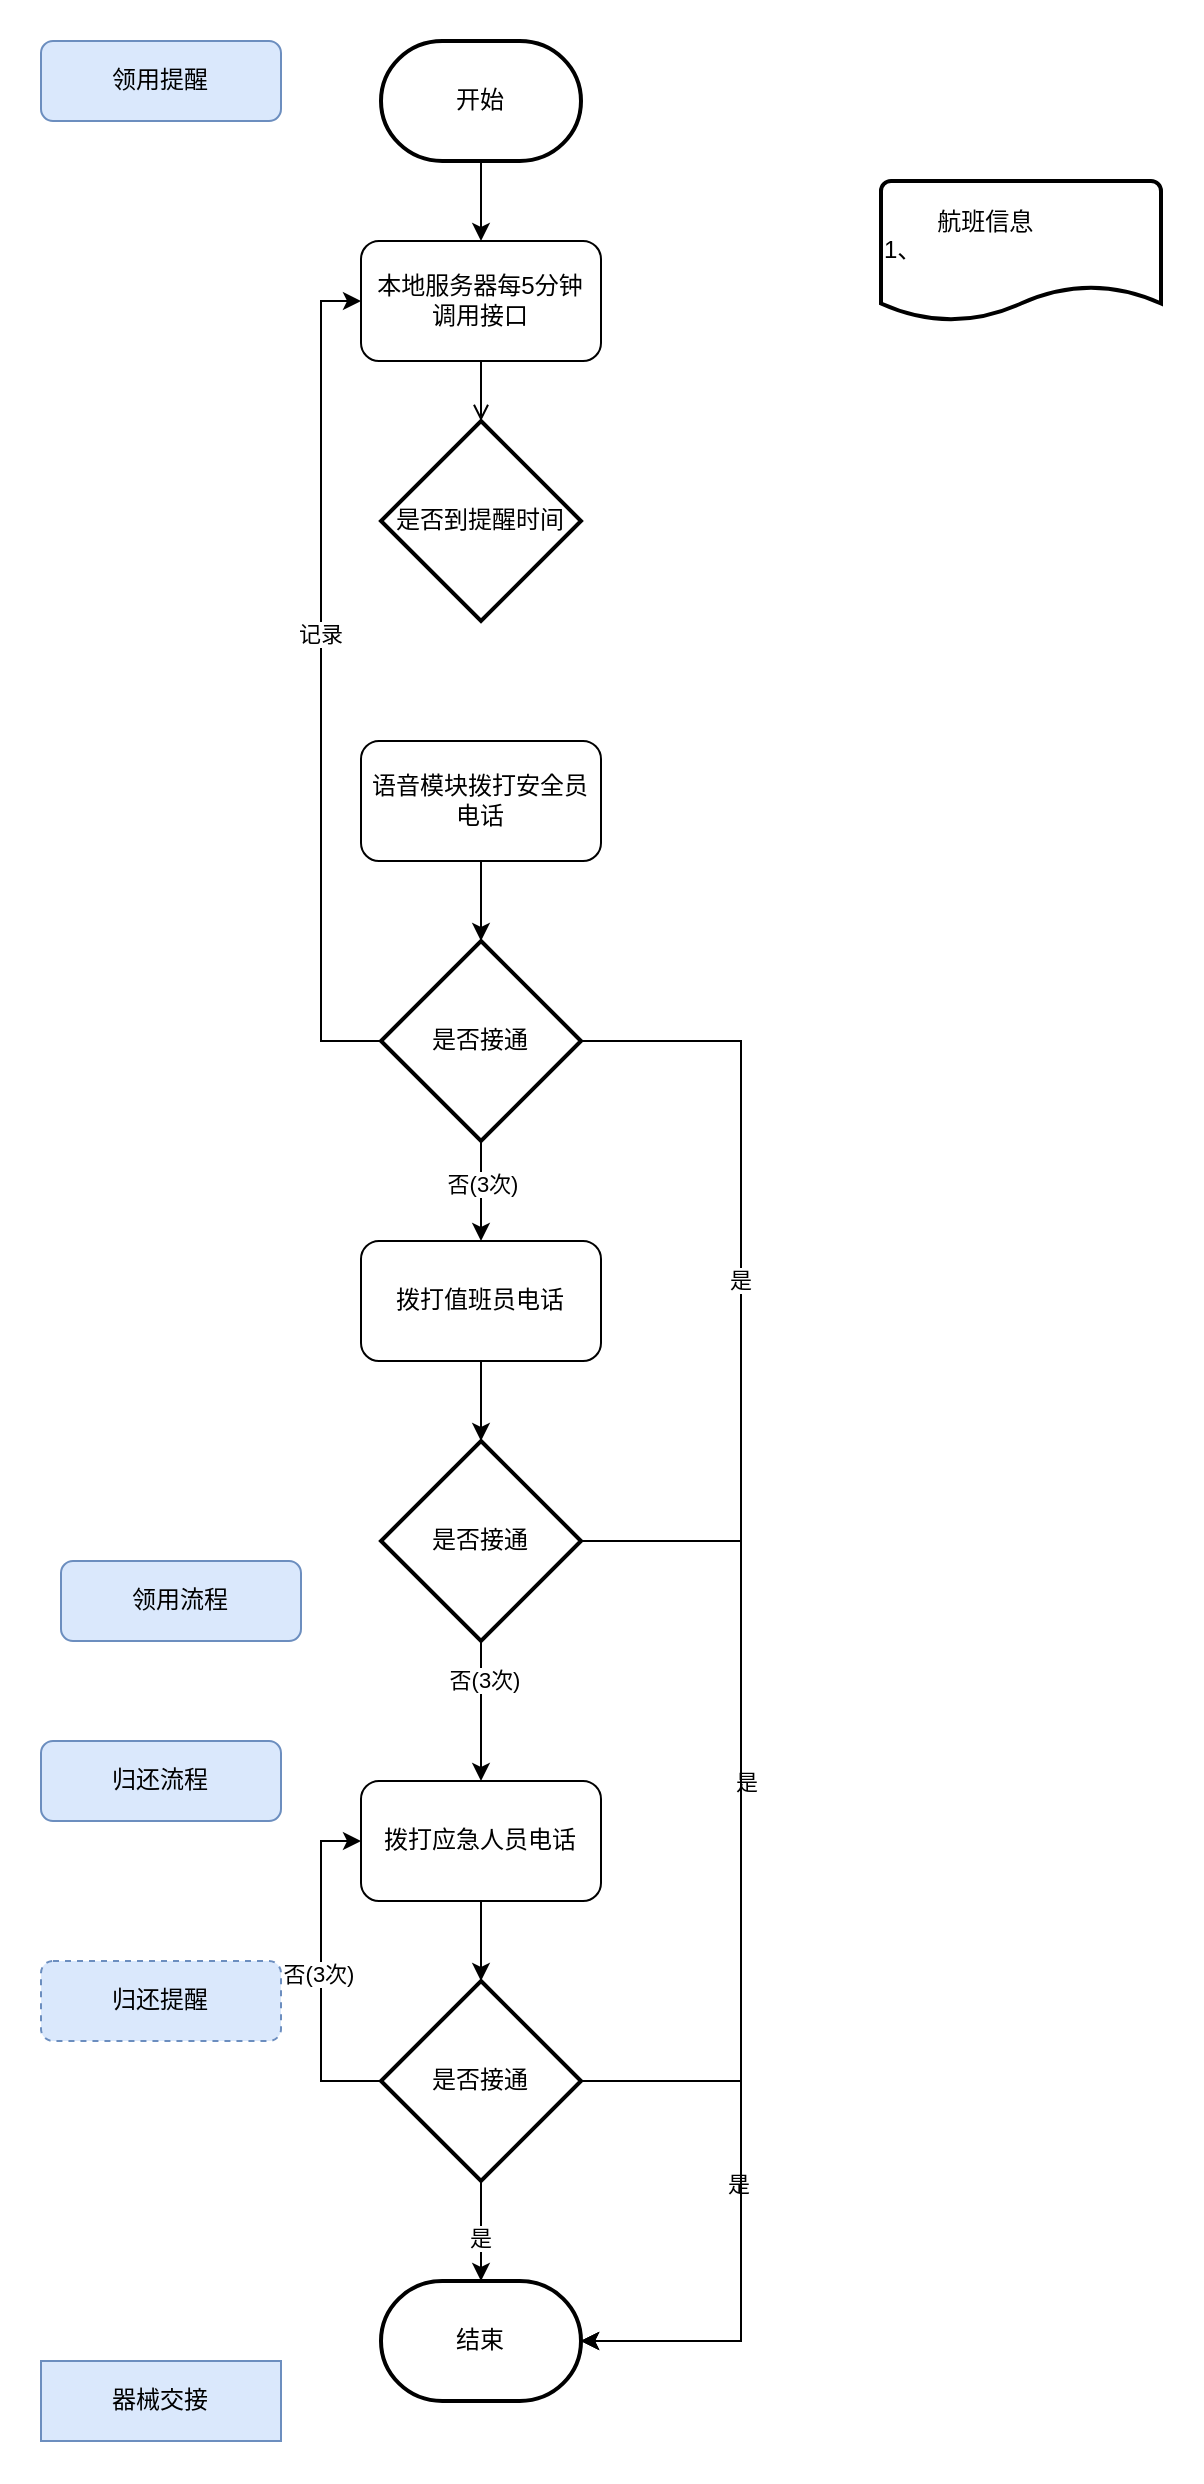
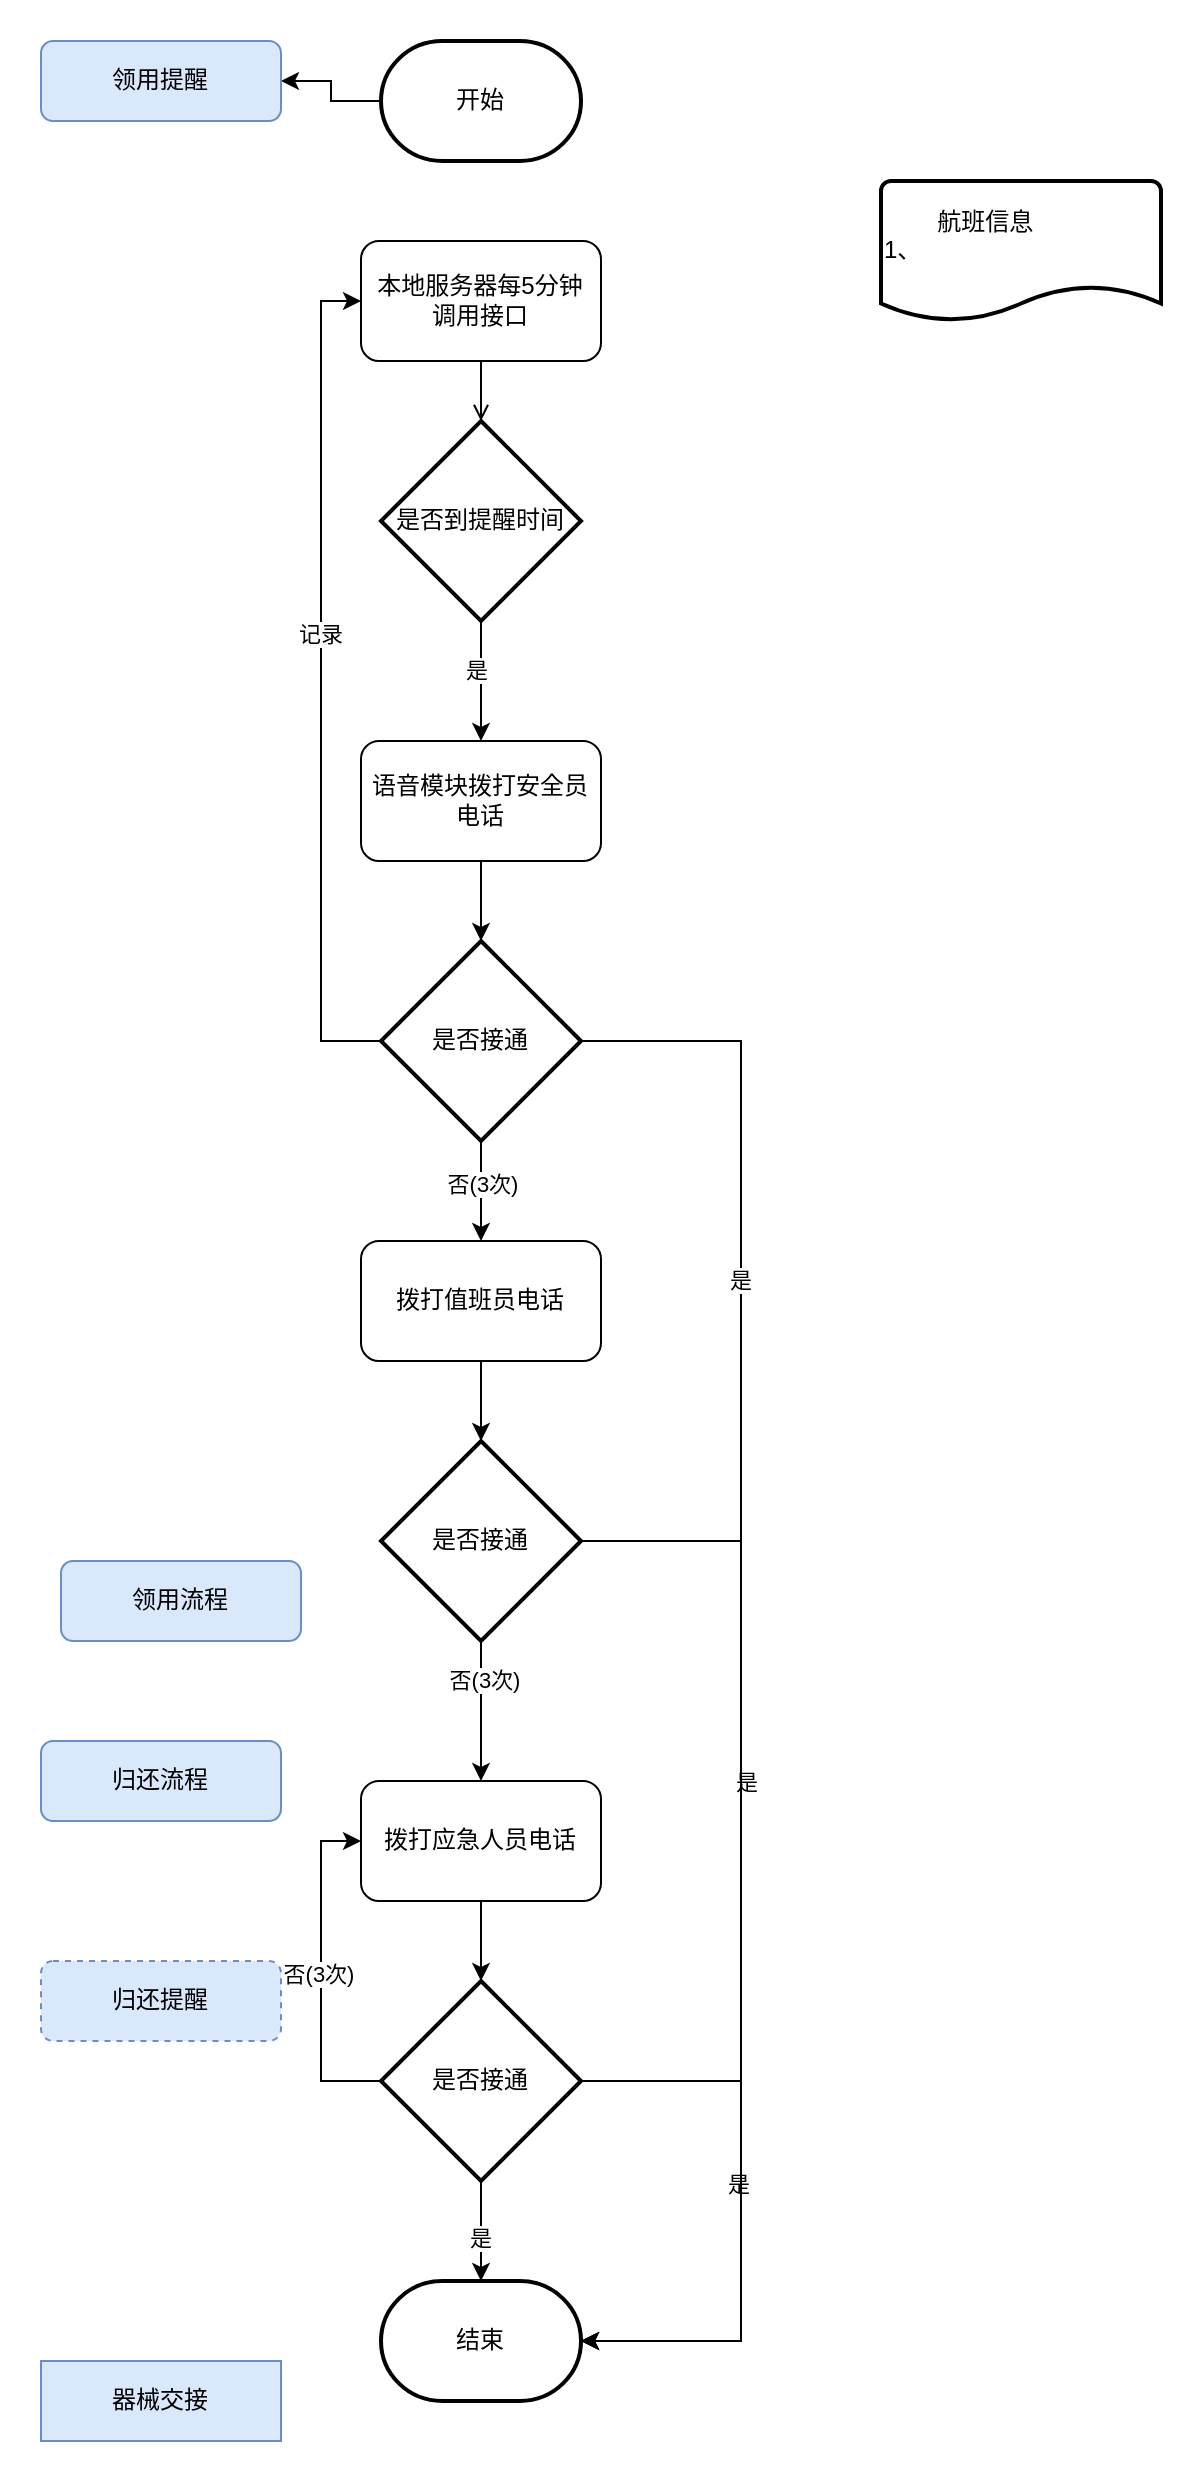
  <mxCell id="0" />
  <mxCell id="1" parent="0" />
- <mxCell id="2" style="edgeStyle=orthogonalEdgeStyle;rounded=0;orthogonalLoop=1;jettySize=auto;html=1;" edge="1" parent="1" source="3" target="10"><mxGeometry relative="1" as="geometry" /></mxCell>
+ <mxCell id="2" style="edgeStyle=orthogonalEdgeStyle;rounded=0;orthogonalLoop=1;jettySize=auto;html=1;" edge="1" parent="1" source="3" target="4"><mxGeometry relative="1" as="geometry" /></mxCell>
  <mxCell id="3" value="开始" style="strokeWidth=2;html=1;shape=mxgraph.flowchart.terminator;whiteSpace=wrap;" vertex="1" parent="1"><mxGeometry x="190" y="20" width="100" height="60" as="geometry" /></mxCell>
  <mxCell id="4" value="领用提醒" style="rounded=1;whiteSpace=wrap;html=1;fontSize=12;glass=0;strokeWidth=1;shadow=0;fillColor=#dae8fc;strokeColor=#6c8ebf;" vertex="1" parent="1"><mxGeometry x="20" y="20" width="120" height="40" as="geometry" /></mxCell>
  <mxCell id="5" value="领用流程" style="rounded=1;whiteSpace=wrap;html=1;fontSize=12;glass=0;strokeWidth=1;shadow=0;fillColor=#dae8fc;strokeColor=#6c8ebf;" vertex="1" parent="1"><mxGeometry x="30" y="780" width="120" height="40" as="geometry" /></mxCell>
  <mxCell id="6" value="归还流程" style="rounded=1;whiteSpace=wrap;html=1;fontSize=12;glass=0;strokeWidth=1;shadow=0;fillColor=#dae8fc;strokeColor=#6c8ebf;" vertex="1" parent="1"><mxGeometry x="20" y="870" width="120" height="40" as="geometry" /></mxCell>
  <mxCell id="7" value="归还提醒" style="rounded=1;whiteSpace=wrap;html=1;fontSize=12;glass=0;strokeWidth=1;shadow=0;fillColor=#dae8fc;strokeColor=#6c8ebf;dashed=1;" vertex="1" parent="1"><mxGeometry x="20" y="980" width="120" height="40" as="geometry" /></mxCell>
  <mxCell id="8" value="器械交接" style="whiteSpace=wrap;html=1;fontSize=12;glass=0;strokeWidth=1;shadow=0;fillColor=#dae8fc;strokeColor=#6c8ebf;rounded=0;" vertex="1" parent="1"><mxGeometry x="20" y="1180" width="120" height="40" as="geometry" /></mxCell>
  <mxCell id="9" value="" style="edgeStyle=orthogonalEdgeStyle;rounded=0;orthogonalLoop=1;jettySize=auto;html=1;endArrow=open;" edge="1" parent="1" source="10" target="16"><mxGeometry relative="1" as="geometry" /></mxCell>
  <mxCell id="10" value="本地服务器每5分钟&lt;br&gt;调用接口" style="rounded=1;whiteSpace=wrap;html=1;" vertex="1" parent="1"><mxGeometry x="180" y="120" width="120" height="60" as="geometry" /></mxCell>
  <mxCell id="11" value="&lt;span style=&quot;white-space: pre;&quot;&gt;&#09;&lt;/span&gt;航班信息&lt;br&gt;1、&lt;br&gt;&lt;br&gt;&lt;div style=&quot;text-align: justify;&quot;&gt;&lt;/div&gt;" style="strokeWidth=2;html=1;shape=mxgraph.flowchart.document2;whiteSpace=wrap;size=0.25;align=left;" vertex="1" parent="1"><mxGeometry x="440" y="90" width="140" height="70" as="geometry" /></mxCell>
  <mxCell id="12" value="" style="edgeStyle=orthogonalEdgeStyle;rounded=0;orthogonalLoop=1;jettySize=auto;html=1;" edge="1" parent="1" source="13" target="21"><mxGeometry relative="1" as="geometry" /></mxCell>
  <mxCell id="13" value="语音模块拨打安全员电话" style="rounded=1;whiteSpace=wrap;html=1;" vertex="1" parent="1"><mxGeometry x="180" y="370" width="120" height="60" as="geometry" /></mxCell>
+ <mxCell id="14" style="edgeStyle=orthogonalEdgeStyle;rounded=0;orthogonalLoop=1;jettySize=auto;html=1;entryX=0.5;entryY=0;entryDx=0;entryDy=0;" edge="1" parent="1" source="16" target="13"><mxGeometry relative="1" as="geometry" /></mxCell>
+ <mxCell id="15" value="是" style="edgeLabel;html=1;align=center;verticalAlign=middle;resizable=0;points=[];" vertex="1" connectable="0" parent="14"><mxGeometry x="-0.2" y="-3" relative="1" as="geometry"><mxPoint as="offset" /></mxGeometry></mxCell>
  <mxCell id="16" value="是否到提醒时间" style="strokeWidth=2;html=1;shape=mxgraph.flowchart.decision;whiteSpace=wrap;" vertex="1" parent="1"><mxGeometry x="190" y="210" width="100" height="100" as="geometry" /></mxCell>
  <mxCell id="17" style="edgeStyle=orthogonalEdgeStyle;rounded=0;orthogonalLoop=1;jettySize=auto;html=1;entryX=0;entryY=0.5;entryDx=0;entryDy=0;" edge="1" parent="1" source="21" target="10"><mxGeometry relative="1" as="geometry"><Array as="points"><mxPoint x="160" y="520" /><mxPoint x="160" y="150" /></Array></mxGeometry></mxCell>
  <mxCell id="18" value="记录" style="edgeLabel;html=1;align=center;verticalAlign=middle;resizable=0;points=[];" vertex="1" connectable="0" parent="17"><mxGeometry x="0.114" y="1" relative="1" as="geometry"><mxPoint as="offset" /></mxGeometry></mxCell>
  <mxCell id="19" value="" style="edgeStyle=orthogonalEdgeStyle;rounded=0;orthogonalLoop=1;jettySize=auto;html=1;" edge="1" parent="1" source="21" target="23"><mxGeometry relative="1" as="geometry" /></mxCell>
  <mxCell id="20" value="否(3次)" style="edgeLabel;html=1;align=center;verticalAlign=middle;resizable=0;points=[];" vertex="1" connectable="0" parent="19"><mxGeometry x="-0.16" relative="1" as="geometry"><mxPoint as="offset" /></mxGeometry></mxCell>
  <mxCell id="21" value="是否接通" style="strokeWidth=2;html=1;shape=mxgraph.flowchart.decision;whiteSpace=wrap;" vertex="1" parent="1"><mxGeometry x="190" y="470" width="100" height="100" as="geometry" /></mxCell>
  <mxCell id="22" value="" style="edgeStyle=orthogonalEdgeStyle;rounded=0;orthogonalLoop=1;jettySize=auto;html=1;" edge="1" parent="1" source="23" target="28"><mxGeometry relative="1" as="geometry" /></mxCell>
  <mxCell id="23" value="拨打值班员电话" style="rounded=1;whiteSpace=wrap;html=1;" vertex="1" parent="1"><mxGeometry x="180" y="620" width="120" height="60" as="geometry" /></mxCell>
  <mxCell id="24" value="" style="edgeStyle=orthogonalEdgeStyle;rounded=0;orthogonalLoop=1;jettySize=auto;html=1;" edge="1" parent="1" source="28" target="30"><mxGeometry relative="1" as="geometry" /></mxCell>
  <mxCell id="25" value="否(3次)" style="edgeLabel;html=1;align=center;verticalAlign=middle;resizable=0;points=[];" vertex="1" connectable="0" parent="24"><mxGeometry x="-0.45" y="1" relative="1" as="geometry"><mxPoint as="offset" /></mxGeometry></mxCell>
  <mxCell id="26" style="edgeStyle=orthogonalEdgeStyle;rounded=0;orthogonalLoop=1;jettySize=auto;html=1;entryX=1;entryY=0.5;entryDx=0;entryDy=0;entryPerimeter=0;" edge="1" parent="1" source="28" target="36"><mxGeometry relative="1" as="geometry"><mxPoint x="370" y="1050" as="targetPoint" /><Array as="points"><mxPoint x="370" y="770" /><mxPoint x="370" y="1170" /></Array></mxGeometry></mxCell>
  <mxCell id="27" value="是" style="edgeLabel;html=1;align=center;verticalAlign=middle;resizable=0;points=[];" vertex="1" connectable="0" parent="26"><mxGeometry x="-0.286" y="2" relative="1" as="geometry"><mxPoint as="offset" /></mxGeometry></mxCell>
  <mxCell id="28" value="是否接通" style="strokeWidth=2;html=1;shape=mxgraph.flowchart.decision;whiteSpace=wrap;" vertex="1" parent="1"><mxGeometry x="190" y="720" width="100" height="100" as="geometry" /></mxCell>
  <mxCell id="29" value="" style="edgeStyle=orthogonalEdgeStyle;rounded=0;orthogonalLoop=1;jettySize=auto;html=1;" edge="1" parent="1" source="30" target="35"><mxGeometry relative="1" as="geometry" /></mxCell>
  <mxCell id="30" value="拨打应急人员电话" style="rounded=1;whiteSpace=wrap;html=1;" vertex="1" parent="1"><mxGeometry x="180" y="890" width="120" height="60" as="geometry" /></mxCell>
  <mxCell id="31" style="edgeStyle=orthogonalEdgeStyle;rounded=0;orthogonalLoop=1;jettySize=auto;html=1;entryX=0;entryY=0.5;entryDx=0;entryDy=0;exitX=0;exitY=0.5;exitDx=0;exitDy=0;exitPerimeter=0;" edge="1" parent="1" source="35" target="30"><mxGeometry relative="1" as="geometry"><mxPoint x="180" y="1040" as="sourcePoint" /></mxGeometry></mxCell>
  <mxCell id="32" value="否(3次)" style="edgeLabel;html=1;align=center;verticalAlign=middle;resizable=0;points=[];" vertex="1" connectable="0" parent="31"><mxGeometry x="-0.012" y="2" relative="1" as="geometry"><mxPoint as="offset" /></mxGeometry></mxCell>
  <mxCell id="33" value="" style="edgeStyle=orthogonalEdgeStyle;rounded=0;orthogonalLoop=1;jettySize=auto;html=1;" edge="1" parent="1" source="35" target="36"><mxGeometry relative="1" as="geometry" /></mxCell>
  <mxCell id="34" value="是" style="edgeLabel;html=1;align=center;verticalAlign=middle;resizable=0;points=[];" vertex="1" connectable="0" parent="33"><mxGeometry x="0.12" y="-1" relative="1" as="geometry"><mxPoint as="offset" /></mxGeometry></mxCell>
  <mxCell id="35" value="是否接通" style="strokeWidth=2;html=1;shape=mxgraph.flowchart.decision;whiteSpace=wrap;" vertex="1" parent="1"><mxGeometry x="190" y="990" width="100" height="100" as="geometry" /></mxCell>
  <mxCell id="36" value="结束" style="strokeWidth=2;html=1;shape=mxgraph.flowchart.terminator;whiteSpace=wrap;" vertex="1" parent="1"><mxGeometry x="190" y="1140" width="100" height="60" as="geometry" /></mxCell>
  <mxCell id="37" style="edgeStyle=orthogonalEdgeStyle;rounded=0;orthogonalLoop=1;jettySize=auto;html=1;entryX=1;entryY=0.5;entryDx=0;entryDy=0;entryPerimeter=0;" edge="1" parent="1" source="35" target="36"><mxGeometry relative="1" as="geometry"><Array as="points"><mxPoint x="370" y="1040" /><mxPoint x="370" y="1170" /></Array></mxGeometry></mxCell>
  <mxCell id="38" value="是" style="edgeLabel;html=1;align=center;verticalAlign=middle;resizable=0;points=[];" vertex="1" connectable="0" parent="37"><mxGeometry x="-0.097" y="-2" relative="1" as="geometry"><mxPoint as="offset" /></mxGeometry></mxCell>
  <mxCell id="39" style="edgeStyle=orthogonalEdgeStyle;rounded=0;orthogonalLoop=1;jettySize=auto;html=1;entryX=1;entryY=0.5;entryDx=0;entryDy=0;entryPerimeter=0;" edge="1" parent="1" source="21" target="36"><mxGeometry relative="1" as="geometry"><Array as="points"><mxPoint x="370" y="520" /><mxPoint x="370" y="1170" /></Array></mxGeometry></mxCell>
  <mxCell id="40" value="是" style="edgeLabel;html=1;align=center;verticalAlign=middle;resizable=0;points=[];" vertex="1" connectable="0" parent="39"><mxGeometry x="-0.509" y="-1" relative="1" as="geometry"><mxPoint as="offset" /></mxGeometry></mxCell>
